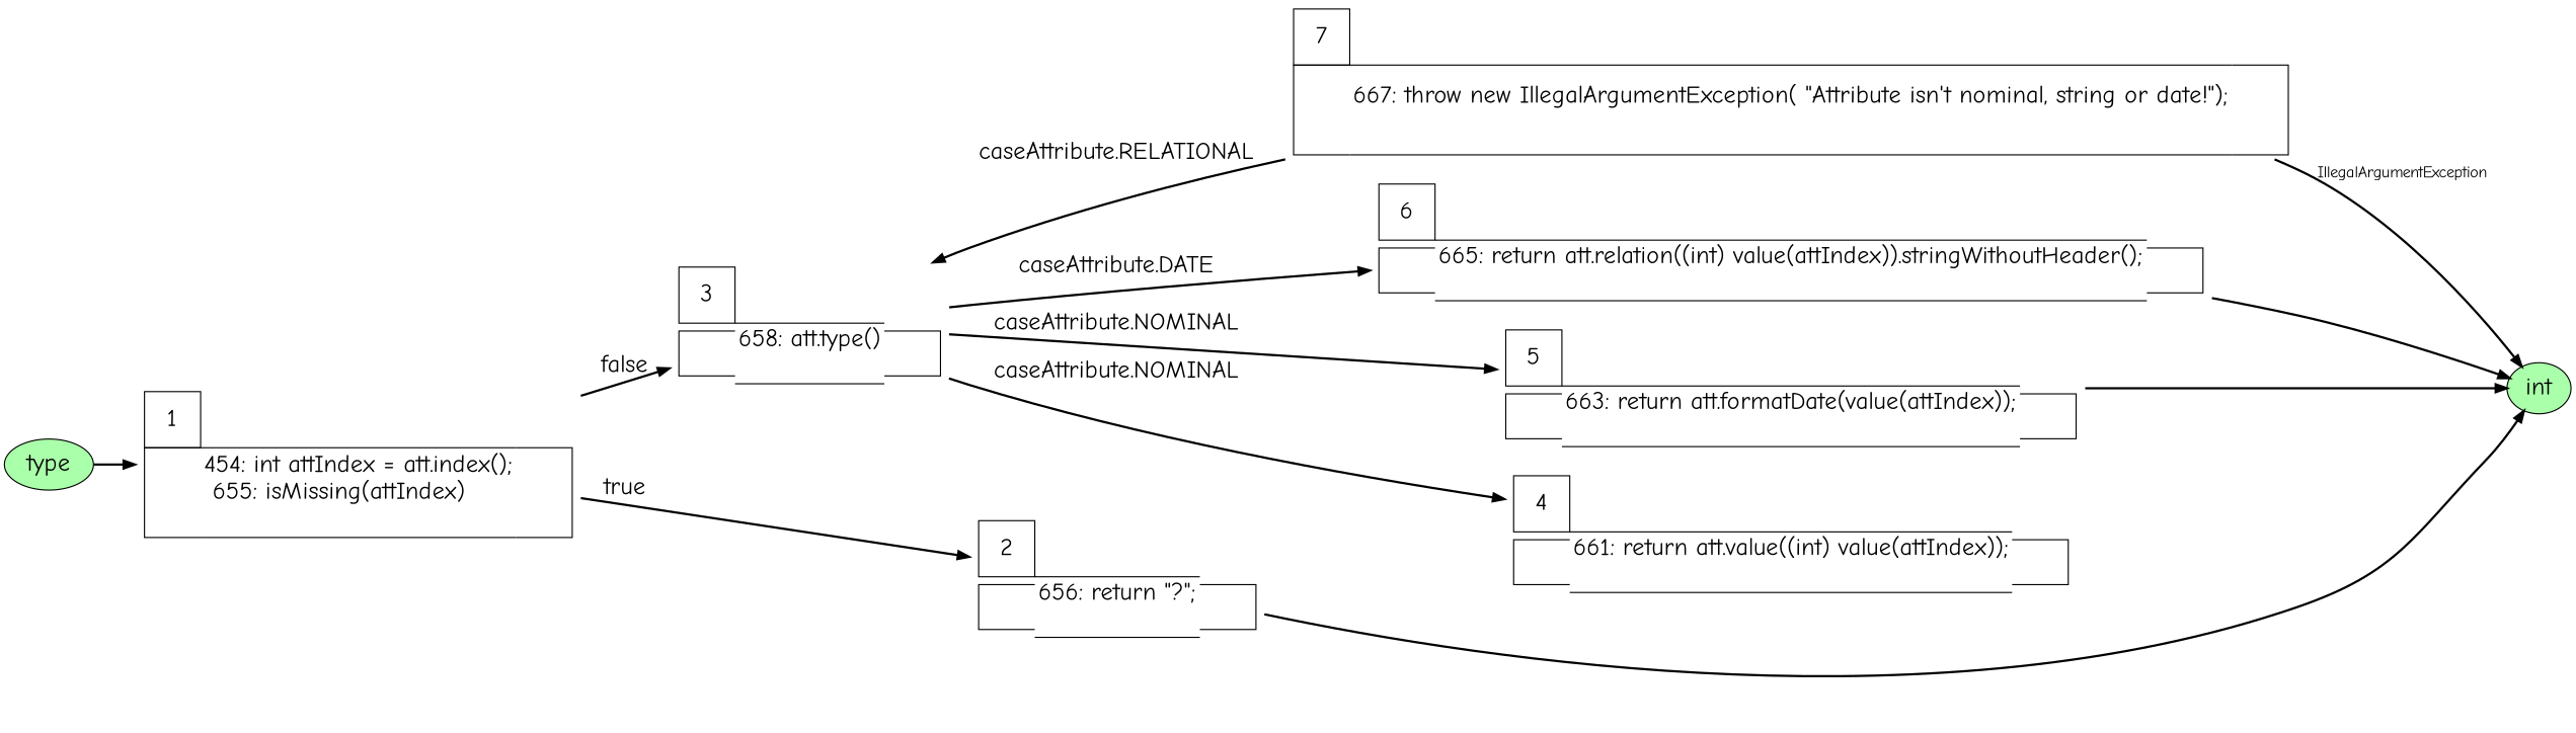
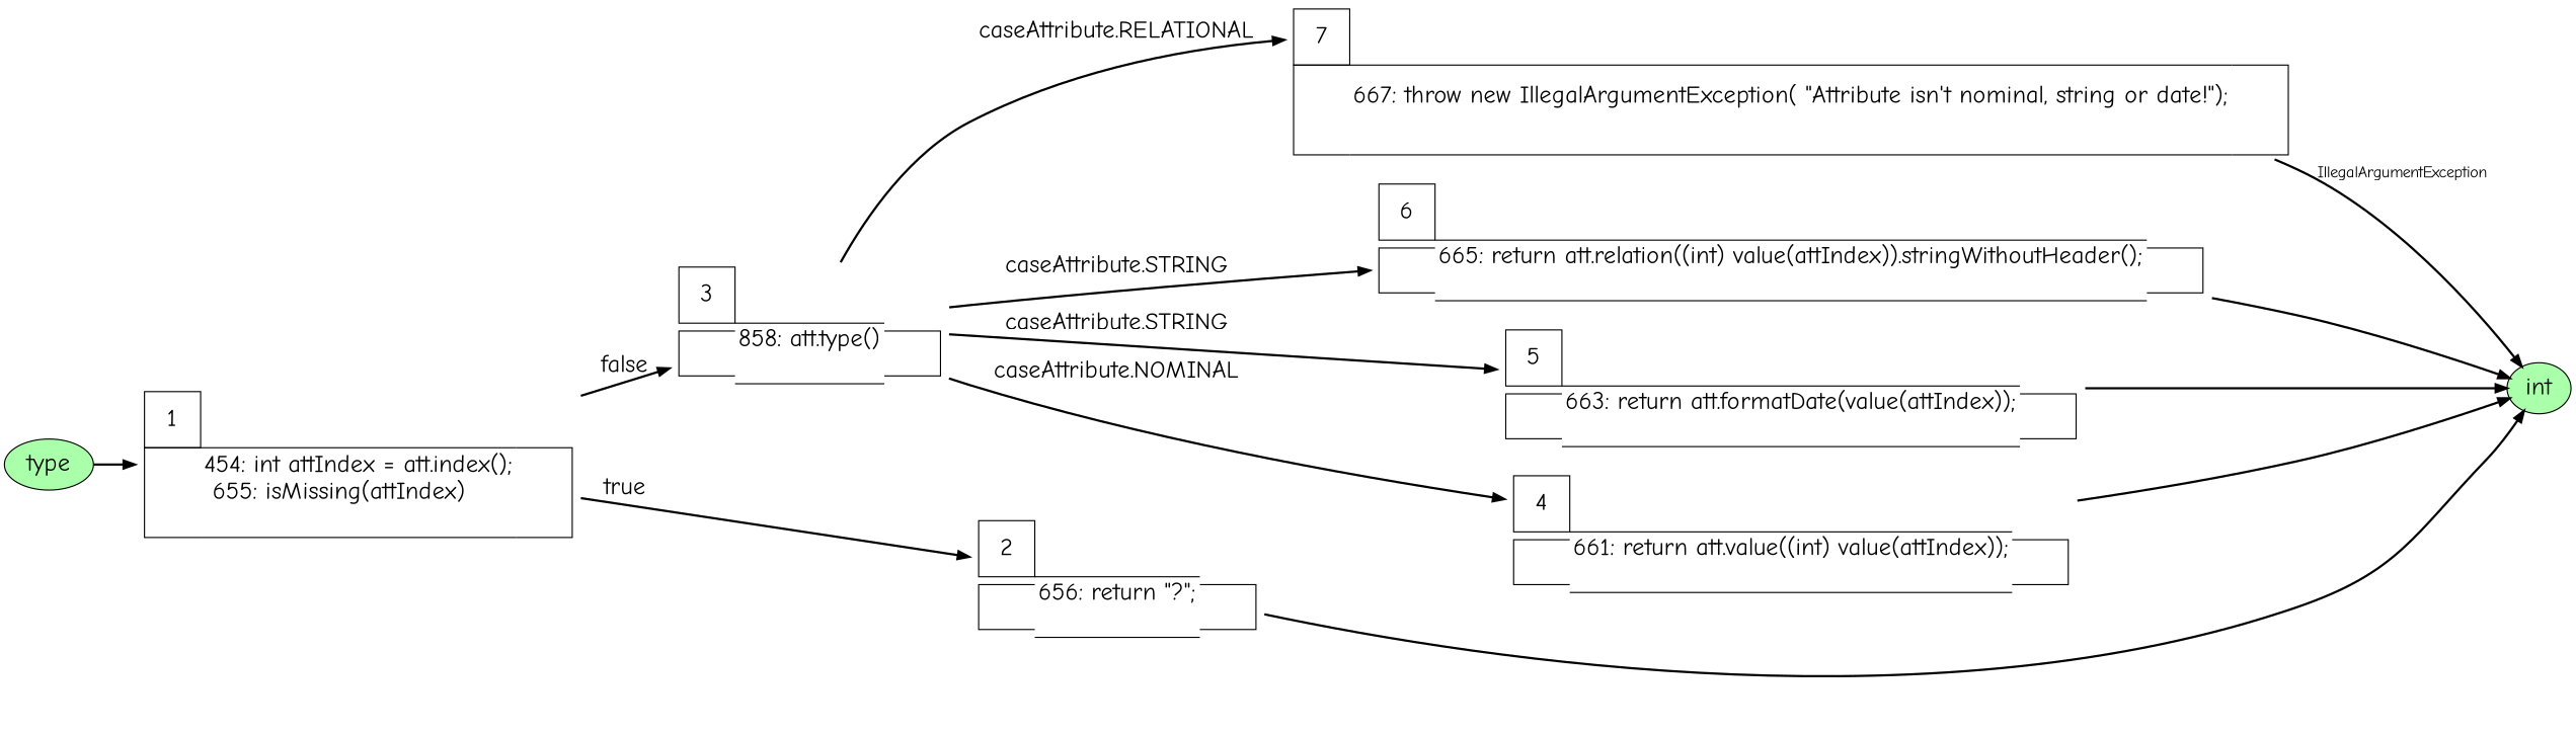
  digraph {
    fontname="Comic Neue"
    rankdir=LR
    node [fontname="Comic Neue" shape=none]
    edge [fontname="Comic Neue" penwidth=2]
    n1 [fillcolor="#aaffaa" fontsize=22 label=type shape=oval style=filled]
    n2 [label=<<FONT POINT-SIZE="22"> <TABLE BORDER="0" CELLBORDER="1" CELLSPACING="0"> <tr> <td width="50" height="50" fixedsize="true">1</td> <td width="9" height="9" fixedsize="true" style="invis"></td> <td width="9" height="9" fixedsize="true" style="invis"></td> </tr> <tr> <td width="50" height="80" fixedsize="true" sides="tlb"></td> <td width="50" height="80" fixedsize="false" sides="bt" PORT="here">454: int attIndex = att.index();<br align="left"/> 655: isMissing(attIndex)<br align="left"/> </td> <td width="50" height="80" fixedsize="true" sides="brt"></td> </tr> </TABLE> </FONT>>]
-   n3 [label=<<FONT POINT-SIZE="22"> <TABLE BORDER="0" CELLBORDER="1" CELLSPACING="0"> <tr> <td width="50" height="50" fixedsize="true">3</td> <td width="9" height="9" fixedsize="true" style="invis"></td> <td width="9" height="9" fixedsize="true" style="invis"></td> </tr> <tr> <td width="50" height="40" fixedsize="true" sides="tlb"></td> <td width="50" height="40" fixedsize="false" sides="bt" PORT="here">658: att.type()<br align="left"/> </td> <td width="50" height="40" fixedsize="true" sides="brt"></td> </tr> </TABLE> </FONT>>]
+   n3 [label=<<FONT POINT-SIZE="22"> <TABLE BORDER="0" CELLBORDER="1" CELLSPACING="0"> <tr> <td width="50" height="50" fixedsize="true">3</td> <td width="9" height="9" fixedsize="true" style="invis"></td> <td width="9" height="9" fixedsize="true" style="invis"></td> </tr> <tr> <td width="50" height="40" fixedsize="true" sides="tlb"></td> <td width="50" height="40" fixedsize="false" sides="bt" PORT="here">858: att.type()<br align="left"/> </td> <td width="50" height="40" fixedsize="true" sides="brt"></td> </tr> </TABLE> </FONT>>]
    n4 [label=<<FONT POINT-SIZE="22"> <TABLE BORDER="0" CELLBORDER="1" CELLSPACING="0"> <tr> <td width="50" height="50" fixedsize="true">2</td> <td width="9" height="9" fixedsize="true" style="invis"></td> <td width="9" height="9" fixedsize="true" style="invis"></td> </tr> <tr> <td width="50" height="40" fixedsize="true" sides="tlb"></td> <td width="50" height="40" fixedsize="false" sides="bt" PORT="here">656: return &quot;?&quot;;<br align="left"/> </td> <td width="50" height="40" fixedsize="true" sides="brt"></td> </tr> </TABLE> </FONT>>]
    n5 [label=<<FONT POINT-SIZE="22"> <TABLE BORDER="0" CELLBORDER="1" CELLSPACING="0"> <tr> <td width="50" height="50" fixedsize="true">7</td> <td width="9" height="9" fixedsize="true" style="invis"></td> <td width="9" height="9" fixedsize="true" style="invis"></td> </tr> <tr> <td width="50" height="80" fixedsize="true" sides="tlb"></td> <td width="50" height="80" fixedsize="false" sides="bt" PORT="here">667: throw new IllegalArgumentException( &quot;Attribute isn&#x27;t nominal, string or date!&quot;);<br align="left"/> </td> <td width="50" height="80" fixedsize="true" sides="brt"></td> </tr> </TABLE> </FONT>>]
    n6 [fillcolor="#aaffaa" fontsize=22 label=int shape=oval style=filled]
    n7 [label=<<FONT POINT-SIZE="22"> <TABLE BORDER="0" CELLBORDER="1" CELLSPACING="0"> <tr> <td width="50" height="50" fixedsize="true">6</td> <td width="9" height="9" fixedsize="true" style="invis"></td> <td width="9" height="9" fixedsize="true" style="invis"></td> </tr> <tr> <td width="50" height="40" fixedsize="true" sides="tlb"></td> <td width="50" height="40" fixedsize="false" sides="bt" PORT="here">665: return att.relation((int) value(attIndex)).stringWithoutHeader();<br align="left"/> </td> <td width="50" height="40" fixedsize="true" sides="brt"></td> </tr> </TABLE> </FONT>>]
    n8 [label=<<FONT POINT-SIZE="22"> <TABLE BORDER="0" CELLBORDER="1" CELLSPACING="0"> <tr> <td width="50" height="50" fixedsize="true">5</td> <td width="9" height="9" fixedsize="true" style="invis"></td> <td width="9" height="9" fixedsize="true" style="invis"></td> </tr> <tr> <td width="50" height="40" fixedsize="true" sides="tlb"></td> <td width="50" height="40" fixedsize="false" sides="bt" PORT="here">663: return att.formatDate(value(attIndex));<br align="left"/> </td> <td width="50" height="40" fixedsize="true" sides="brt"></td> </tr> </TABLE> </FONT>>]
    n9 [label=<<FONT POINT-SIZE="22"> <TABLE BORDER="0" CELLBORDER="1" CELLSPACING="0"> <tr> <td width="50" height="50" fixedsize="true">4</td> <td width="9" height="9" fixedsize="true" style="invis"></td> <td width="9" height="9" fixedsize="true" style="invis"></td> </tr> <tr> <td width="50" height="40" fixedsize="true" sides="tlb"></td> <td width="50" height="40" fixedsize="false" sides="bt" PORT="here">661: return att.value((int) value(attIndex));<br align="left"/> </td> <td width="50" height="40" fixedsize="true" sides="brt"></td> </tr> </TABLE> </FONT>>]
    n1 -> n2
    n2 -> n3 [fontsize=22 label=false]
    n2 -> n4 [fontsize=22 label=true]
-   n5 -> n3 [fontsize=22 label="caseAttribute.RELATIONAL"]
-   n3 -> n7 [fontsize=22 label="caseAttribute.DATE"]
-   n3 -> n8 [fontsize=22 label="caseAttribute.NOMINAL"]
+   n3 -> n5 [fontsize=22 label="caseAttribute.RELATIONAL"]
+   n3 -> n7 [fontsize=22 label="caseAttribute.STRING"]
+   n3 -> n8 [fontsize=22 label="caseAttribute.STRING"]
    n3 -> n9 [fontsize=22 label="caseAttribute.NOMINAL"]
    n4 -> n6
    n5 -> n6 [label=IllegalArgumentException]
    n7 -> n6
    n8 -> n6
+   n9 -> n6
  }
